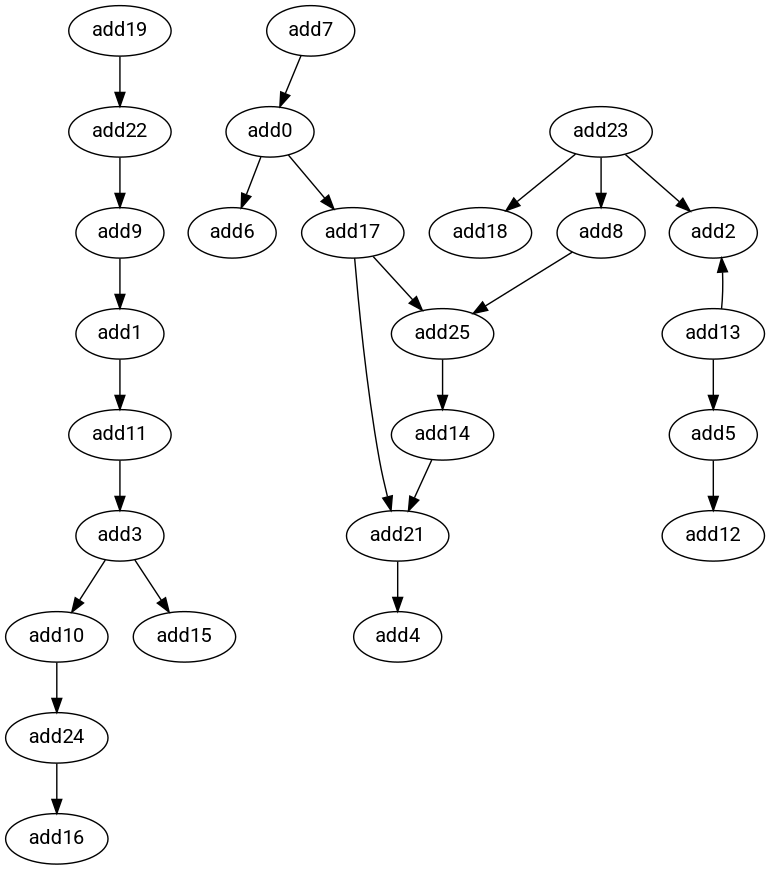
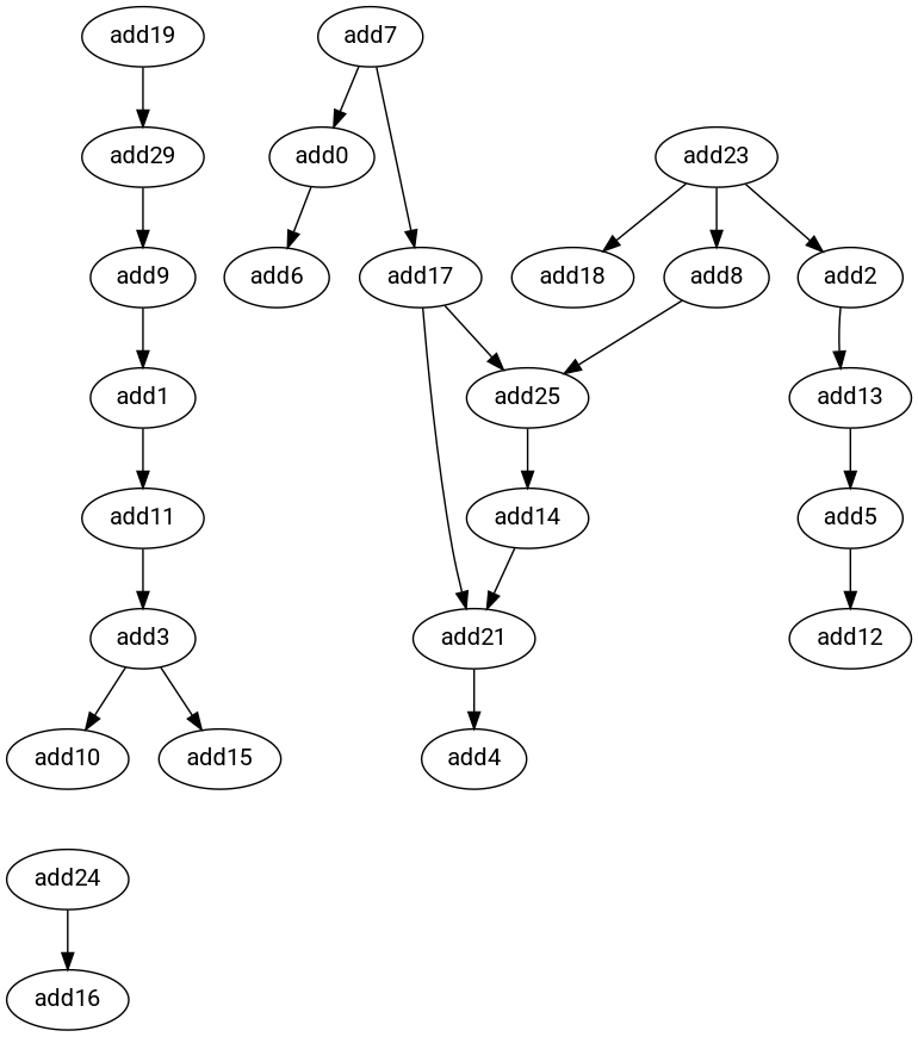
  strict digraph {
    fontname=Roboto
    node [fontname=Roboto opcode=add]
    edge [fontname=Roboto]
    add10
    add24
    add16
    add8
    add25
    add7
    add17
    add0
    add13
    add5
    add14
-   add22
+   add22 [label=add29]
    add9
    add1
    add21
    add6
    add19
    add11
    add3
    add15
    add4
    add23
    add2
    add18
    add12
-   add10 -> add24
    add24 -> add16
    add8 -> add25
    add25 -> add14
-   add0 -> add17
+   add7 -> add17
    add7 -> add0
    add17 -> add25
    add17 -> add21
    add0 -> add6
    add13 -> add5
    add5 -> add12
    add14 -> add21
    add22 -> add9
    add9 -> add1
    add1 -> add11
    add21 -> add4
    add19 -> add22
    add11 -> add3
    add3 -> add10
    add3 -> add15
    add23 -> add8
    add23 -> add2
    add23 -> add18
-   add13 -> add2
+   add2 -> add13
  }
